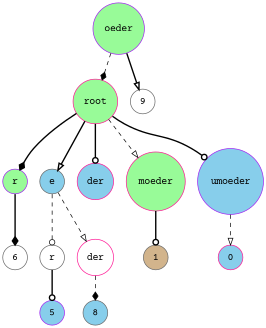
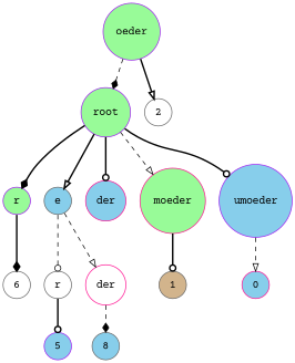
  digraph {
    fontname="Courier Prime"
    node [color=gray40 fillcolor=skyblue fontname="Courier Prime" shape=circle style=filled]
    edge [arrowhead=onormal fontname="Courier Prime" style=bold]
-   n1 [color=deeppink fillcolor=palegreen label=root]
+   n1 [color=purple fillcolor=palegreen label=root]
    n2 [color=purple fillcolor=palegreen label=r]
    n3 [label=e]
    n4 [color=deeppink label=der]
    n5 [color=deeppink fillcolor=palegreen label=moeder]
    n6 [color=purple label=umoeder]
    n7 [fillcolor=white label=6]
    n8 [fillcolor=white label=r]
    n9 [color=deeppink fillcolor=white label=der]
    n10 [color=purple fillcolor=palegreen label=oeder]
-   n11 [fillcolor=white label=9]
+   n11 [fillcolor=white label=2]
    n12 [fillcolor=tan label=1]
    n13 [color=deeppink label=0]
    n14 [color=purple label=5]
    n15 [label=8]
    n1 -> n2 [arrowhead=diamond]
    n1 -> n3
    n1 -> n4 [arrowhead=odot]
    n1 -> n5 [style=dashed]
    n1 -> n6 [arrowhead=odot]
    n2 -> n7 [arrowhead=diamond]
    n3 -> n8 [arrowhead=odot style=dashed]
    n3 -> n9 [style=dashed]
    n5 -> n12 [arrowhead=odot]
    n6 -> n13 [style=dashed]
    n8 -> n14 [arrowhead=odot]
    n9 -> n15 [arrowhead=diamond style=dashed]
    n10 -> n1 [arrowhead=diamond style=dashed]
    n10 -> n11
  }
